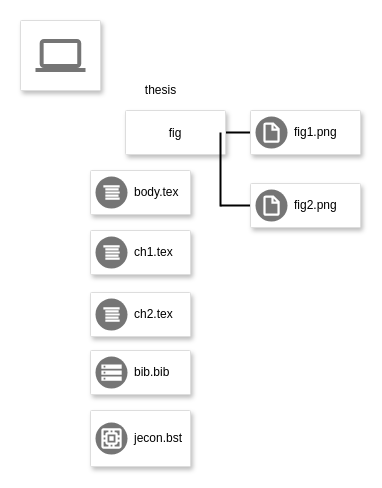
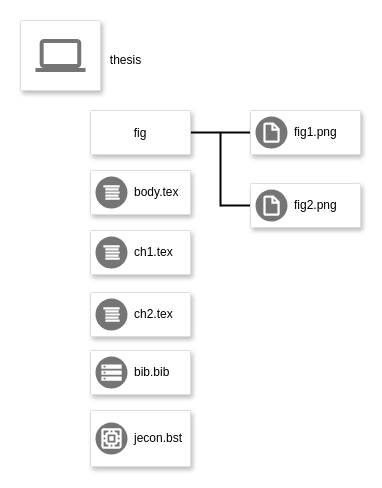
  <mxCell id="0" />
  <mxCell id="1" parent="0" />
  <mxCell id="2" value="" style="strokeColor=#dddddd;fillColor=#ffffff;shadow=1;strokeWidth=1;rounded=1;absoluteArcSize=1;arcSize=2;labelPosition=center;verticalLabelPosition=middle;align=center;verticalAlign=bottom;spacingLeft=0;fontColor=#999999;fontSize=12;whiteSpace=wrap;spacingBottom=2;html=1;" parent="1" vertex="1"><mxGeometry x="20" y="20" width="80" height="70" as="geometry" /></mxCell>
  <mxCell id="3" value="" style="dashed=0;connectable=0;html=1;fillColor=#757575;strokeColor=none;shape=mxgraph.gcp2.laptop;part=1;" parent="2" vertex="1"><mxGeometry x="0.5" width="50" height="33" relative="1" as="geometry"><mxPoint x="-25" y="18.5" as="offset" /></mxGeometry></mxCell>
  <mxCell id="4" value="" style="strokeColor=#dddddd;shadow=1;strokeWidth=1;rounded=1;absoluteArcSize=1;arcSize=2;" vertex="1" parent="1"><mxGeometry x="90" y="170" width="100" height="44" as="geometry" /></mxCell>
  <mxCell id="5" value="body.tex" style="dashed=0;connectable=0;html=1;fillColor=#757575;strokeColor=none;shape=mxgraph.gcp2.logs_api;part=1;labelPosition=right;verticalLabelPosition=middle;align=left;verticalAlign=middle;spacingLeft=5;fontSize=12;" vertex="1" parent="4"><mxGeometry y="0.5" width="32" height="32" relative="1" as="geometry"><mxPoint x="5" y="-16" as="offset" /></mxGeometry></mxCell>
  <mxCell id="6" value="" style="strokeColor=#dddddd;shadow=1;strokeWidth=1;rounded=1;absoluteArcSize=1;arcSize=2;" vertex="1" parent="1"><mxGeometry x="90" y="230" width="100" height="44" as="geometry" /></mxCell>
  <mxCell id="7" value="ch1.tex" style="dashed=0;connectable=0;html=1;fillColor=#757575;strokeColor=none;shape=mxgraph.gcp2.logs_api;part=1;labelPosition=right;verticalLabelPosition=middle;align=left;verticalAlign=middle;spacingLeft=5;fontSize=12;" vertex="1" parent="6"><mxGeometry y="0.5" width="32" height="32" relative="1" as="geometry"><mxPoint x="5" y="-16" as="offset" /></mxGeometry></mxCell>
  <mxCell id="8" value="" style="strokeColor=#dddddd;shadow=1;strokeWidth=1;rounded=1;absoluteArcSize=1;arcSize=2;" vertex="1" parent="1"><mxGeometry x="90" y="292" width="100" height="44" as="geometry" /></mxCell>
  <mxCell id="9" value="ch2.tex" style="dashed=0;connectable=0;html=1;fillColor=#757575;strokeColor=none;shape=mxgraph.gcp2.logs_api;part=1;labelPosition=right;verticalLabelPosition=middle;align=left;verticalAlign=middle;spacingLeft=5;fontSize=12;" vertex="1" parent="8"><mxGeometry y="0.5" width="32" height="32" relative="1" as="geometry"><mxPoint x="5" y="-16" as="offset" /></mxGeometry></mxCell>
  <mxCell id="10" value="" style="strokeColor=#dddddd;shadow=1;strokeWidth=1;rounded=1;absoluteArcSize=1;arcSize=2;" vertex="1" parent="1"><mxGeometry x="90" y="350" width="100" height="44" as="geometry" /></mxCell>
  <mxCell id="11" value="bib.bib" style="dashed=0;connectable=0;html=1;fillColor=#757575;strokeColor=none;shape=mxgraph.gcp2.persistent_disk_snapshot;part=1;labelPosition=right;verticalLabelPosition=middle;align=left;verticalAlign=middle;spacingLeft=5;fontSize=12;" vertex="1" parent="10"><mxGeometry y="0.5" width="32" height="32" relative="1" as="geometry"><mxPoint x="5" y="-16" as="offset" /></mxGeometry></mxCell>
  <mxCell id="12" value="" style="strokeColor=#dddddd;shadow=1;strokeWidth=1;rounded=1;absoluteArcSize=1;arcSize=2;" vertex="1" parent="1"><mxGeometry x="90" y="410" width="100" height="56" as="geometry" /></mxCell>
  <mxCell id="13" value="jecon.bst" style="dashed=0;connectable=0;html=1;fillColor=#757575;strokeColor=none;shape=mxgraph.gcp2.google_network_edge_cache;part=1;labelPosition=right;verticalLabelPosition=middle;align=left;verticalAlign=middle;spacingLeft=5;fontSize=12;" vertex="1" parent="12"><mxGeometry y="0.5" width="32" height="32" relative="1" as="geometry"><mxPoint x="5" y="-16" as="offset" /></mxGeometry></mxCell>
  <mxCell id="14" value="" style="edgeStyle=none;rounded=0;orthogonalLoop=1;jettySize=auto;html=1;endArrow=none;endFill=0;strokeWidth=2;" edge="1" parent="1" source="15" target="16"><mxGeometry relative="1" as="geometry"><Array as="points"><mxPoint x="220" y="132" /></Array></mxGeometry></mxCell>
- <mxCell id="15" value="fig" style="strokeColor=#dddddd;shadow=1;strokeWidth=1;rounded=1;absoluteArcSize=1;arcSize=2;" vertex="1" parent="1"><mxGeometry x="125" y="110" width="100" height="44" as="geometry" /></mxCell>
+ <mxCell id="15" value="fig" style="strokeColor=#dddddd;shadow=1;strokeWidth=1;rounded=1;absoluteArcSize=1;arcSize=2;" vertex="1" parent="1"><mxGeometry x="90" y="110" width="100" height="44" as="geometry" /></mxCell>
  <mxCell id="16" value="" style="strokeColor=#dddddd;shadow=1;strokeWidth=1;rounded=1;absoluteArcSize=1;arcSize=2;" vertex="1" parent="1"><mxGeometry x="250" y="110" width="110" height="44" as="geometry" /></mxCell>
  <mxCell id="17" value="fig1.png" style="dashed=0;connectable=0;html=1;fillColor=#757575;strokeColor=none;shape=mxgraph.gcp2.virtual_file_system;part=1;labelPosition=right;verticalLabelPosition=middle;align=left;verticalAlign=middle;spacingLeft=5;fontSize=12;" vertex="1" parent="16"><mxGeometry y="0.5" width="32" height="32" relative="1" as="geometry"><mxPoint x="5" y="-16" as="offset" /></mxGeometry></mxCell>
  <mxCell id="18" value="" style="edgeStyle=none;rounded=0;orthogonalLoop=1;jettySize=auto;html=1;endArrow=none;endFill=0;strokeColor=#000000;strokeWidth=2;" edge="1" parent="1" source="19"><mxGeometry relative="1" as="geometry"><mxPoint x="220" y="205" as="targetPoint" /></mxGeometry></mxCell>
  <mxCell id="19" value="" style="strokeColor=#dddddd;shadow=1;strokeWidth=1;rounded=1;absoluteArcSize=1;arcSize=2;" vertex="1" parent="1"><mxGeometry x="250" y="183" width="110" height="44" as="geometry" /></mxCell>
  <mxCell id="20" value="fig2.png" style="dashed=0;connectable=0;html=1;fillColor=#757575;strokeColor=none;shape=mxgraph.gcp2.virtual_file_system;part=1;labelPosition=right;verticalLabelPosition=middle;align=left;verticalAlign=middle;spacingLeft=5;fontSize=12;" vertex="1" parent="19"><mxGeometry y="0.5" width="32" height="32" relative="1" as="geometry"><mxPoint x="5" y="-16" as="offset" /></mxGeometry></mxCell>
- <mxCell id="21" value="thesis" style="text;html=1;align=center;verticalAlign=middle;resizable=0;points=[];autosize=1;" vertex="1" parent="1"><mxGeometry x="135" y="80" width="50" height="20" as="geometry" /></mxCell>
+ <mxCell id="21" value="thesis" style="text;html=1;align=center;verticalAlign=middle;resizable=0;points=[];autosize=1;" vertex="1" parent="1"><mxGeometry x="100" y="50" width="50" height="20" as="geometry" /></mxCell>
  <mxCell id="22" value="" style="endArrow=none;html=1;strokeColor=#000000;strokeWidth=2;jumpSize=6;" edge="1" parent="1"><mxGeometry width="50" height="50" relative="1" as="geometry"><mxPoint x="220" y="206" as="sourcePoint" /><mxPoint x="220" y="132" as="targetPoint" /><Array as="points" /></mxGeometry></mxCell>
